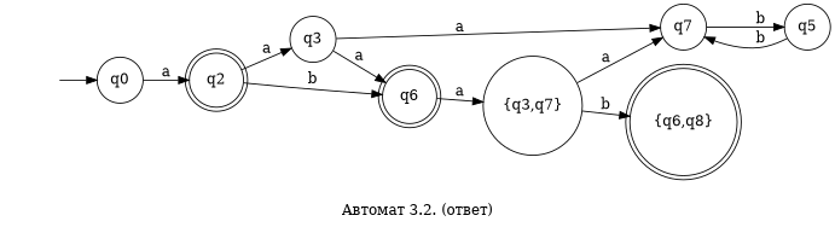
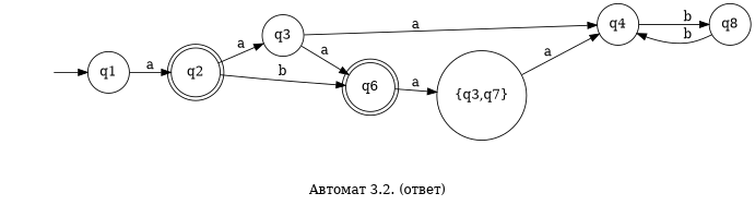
  digraph {
    label="Автомат 3.2. (ответ)"
    rankdir=LR
    node [shape=circle]
    "" [shape=none]
-   q1 [label=q0]
+   q1
    q2 [shape=doublecircle]
    q3
    q6 [shape=doublecircle]
-   q4 [label=q7]
+   q4
    "{q3,q7}"
-   "{q6,q8}" [shape=doublecircle]
-   q5
+   q5 [label=q8]
    "" -> q1
    q1 -> q2 [label=a]
    q2 -> q3 [label=a]
    q2 -> q6 [label=b]
    q3 -> q6 [label=a]
    q3 -> q4 [label=a]
    q6 -> "{q3,q7}" [label=a]
    q4 -> q5 [label=b]
    "{q3,q7}" -> q4 [label=a]
-   "{q3,q7}" -> "{q6,q8}" [label=b]
    q5 -> q4 [label=b]
  }
